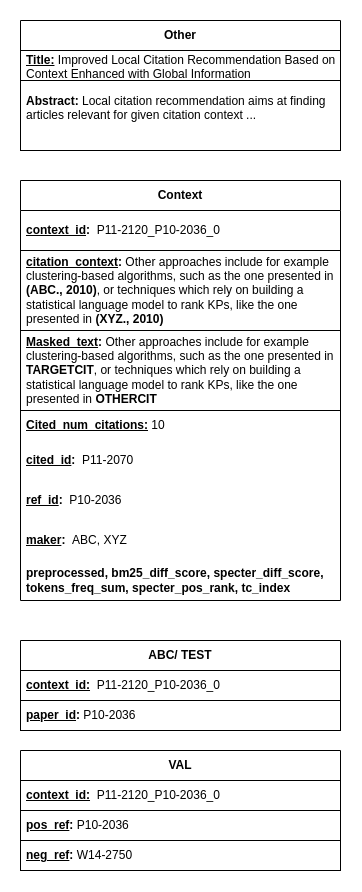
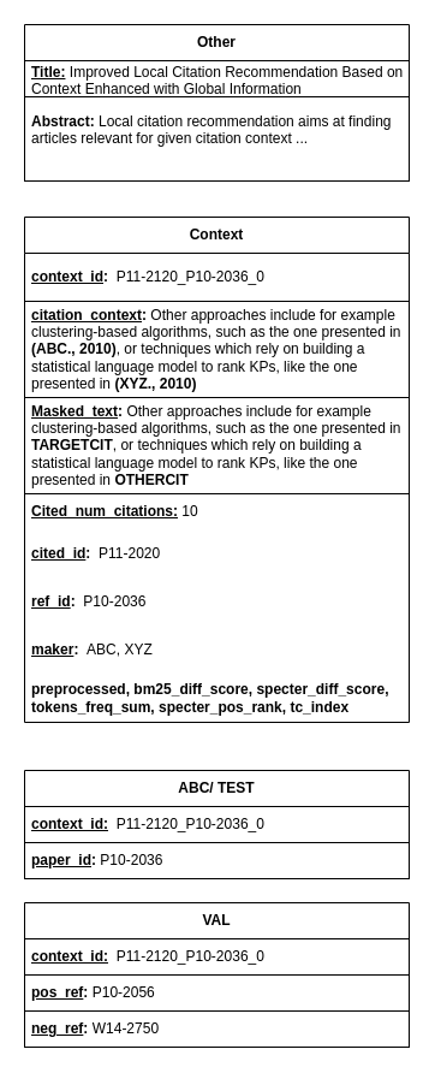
  <mxCell id="0" />
  <mxCell id="1" parent="0" />
  <mxCell id="2" value="&lt;b&gt;Other&lt;/b&gt;" style="swimlane;fontStyle=0;childLayout=stackLayout;horizontal=1;startSize=30;horizontalStack=0;resizeParent=1;resizeParentMax=0;resizeLast=0;collapsible=1;marginBottom=0;whiteSpace=wrap;html=1;" parent="1" vertex="1"><mxGeometry x="20" width="320" height="130" as="geometry" y="20" /></mxCell>
  <mxCell id="3" value="&lt;b&gt;&lt;u&gt;Title:&lt;/u&gt; &lt;/b&gt;Improved Local Citation Recommendation Based on Context Enhanced with Global Information&lt;br&gt;&amp;nbsp;" style="text;strokeColor=default;fillColor=none;align=left;verticalAlign=middle;spacingLeft=4;spacingRight=4;overflow=hidden;points=[[0,0.5],[1,0.5]];portConstraint=eastwest;rotatable=0;whiteSpace=wrap;html=1;rounded=0;" parent="2" vertex="1"><mxGeometry y="30" width="320" height="30" as="geometry" /></mxCell>
  <mxCell id="4" value="&lt;b&gt;Abstract:&amp;nbsp;&lt;/b&gt;Local citation recommendation aims at finding articles relevant for given citation context ...&lt;br&gt;&lt;b&gt;&amp;nbsp;&lt;/b&gt;" style="text;strokeColor=default;fillColor=none;align=left;verticalAlign=middle;spacingLeft=4;spacingRight=4;overflow=hidden;points=[[0,0.5],[1,0.5]];portConstraint=eastwest;rotatable=0;whiteSpace=wrap;html=1;rounded=0;" parent="2" vertex="1"><mxGeometry y="60" width="320" height="70" as="geometry" /></mxCell>
  <mxCell id="5" value="&lt;b&gt;Context&lt;/b&gt;" style="swimlane;fontStyle=0;childLayout=stackLayout;horizontal=1;startSize=30;horizontalStack=0;resizeParent=1;resizeParentMax=0;resizeLast=0;collapsible=1;marginBottom=0;whiteSpace=wrap;html=1;" parent="1" vertex="1"><mxGeometry x="20" y="180" width="320" height="420" as="geometry" /></mxCell>
  <mxCell id="6" value="&lt;b&gt;&lt;u&gt;context_id&lt;/u&gt;:&amp;nbsp;&lt;/b&gt;&amp;nbsp;P11-2120_P10-2036_0" style="text;strokeColor=none;fillColor=none;align=left;verticalAlign=middle;spacingLeft=4;spacingRight=4;overflow=hidden;points=[[0,0.5],[1,0.5]];portConstraint=eastwest;rotatable=0;whiteSpace=wrap;html=1;" vertex="1" parent="5"><mxGeometry y="30" width="320" height="40" as="geometry" /></mxCell>
  <mxCell id="7" value="&lt;b&gt;&lt;u&gt;citation_context&lt;/u&gt;:&amp;nbsp;&lt;/b&gt;Other approaches include for example clustering-based algorithms, such as the one presented in &lt;b&gt;(ABC., 2010)&lt;/b&gt;, or techniques which rely on building a statistical language model to rank KPs, like the one presented in&amp;nbsp;&lt;b&gt;(XYZ., 2010)&lt;/b&gt;" style="text;strokeColor=default;fillColor=none;align=left;verticalAlign=middle;spacingLeft=4;spacingRight=4;overflow=hidden;points=[[0,0.5],[1,0.5]];portConstraint=eastwest;rotatable=0;whiteSpace=wrap;html=1;" vertex="1" parent="5"><mxGeometry y="70" width="320" height="80" as="geometry" /></mxCell>
  <mxCell id="8" value="&lt;b&gt;&lt;u&gt;Masked_text&lt;/u&gt;:&amp;nbsp;&lt;/b&gt;Other approaches include for example clustering-based algorithms, such as the one presented in &lt;b&gt;TARGETCIT&lt;/b&gt;, or techniques which rely on building a statistical language model to rank KPs, like the one presented in &lt;b&gt;OTHERCIT&lt;/b&gt;" style="text;strokeColor=default;fillColor=none;align=left;verticalAlign=middle;spacingLeft=4;spacingRight=4;overflow=hidden;points=[[0,0.5],[1,0.5]];portConstraint=eastwest;rotatable=0;whiteSpace=wrap;html=1;" parent="5" vertex="1"><mxGeometry y="150" width="320" height="80" as="geometry" /></mxCell>
  <mxCell id="9" value="&lt;b&gt;&lt;u&gt;Cited_num_citations:&lt;/u&gt;&amp;nbsp;&lt;/b&gt;10&amp;nbsp;" style="text;strokeColor=none;fillColor=none;align=left;verticalAlign=middle;spacingLeft=4;spacingRight=4;overflow=hidden;points=[[0,0.5],[1,0.5]];portConstraint=eastwest;rotatable=0;whiteSpace=wrap;html=1;" parent="5" vertex="1"><mxGeometry y="230" width="320" height="30" as="geometry" /></mxCell>
- <mxCell id="10" value="&lt;b&gt;&lt;u&gt;cited_id&lt;/u&gt;: &lt;/b&gt;&amp;nbsp;P11-2070" style="text;strokeColor=none;fillColor=none;align=left;verticalAlign=middle;spacingLeft=4;spacingRight=4;overflow=hidden;points=[[0,0.5],[1,0.5]];portConstraint=eastwest;rotatable=0;whiteSpace=wrap;html=1;" vertex="1" parent="5"><mxGeometry y="260" width="320" height="40" as="geometry" /></mxCell>
+ <mxCell id="10" value="&lt;b&gt;&lt;u&gt;cited_id&lt;/u&gt;: &lt;/b&gt;&amp;nbsp;P11-2020" style="text;strokeColor=none;fillColor=none;align=left;verticalAlign=middle;spacingLeft=4;spacingRight=4;overflow=hidden;points=[[0,0.5],[1,0.5]];portConstraint=eastwest;rotatable=0;whiteSpace=wrap;html=1;" vertex="1" parent="5"><mxGeometry y="260" width="320" height="40" as="geometry" /></mxCell>
  <mxCell id="11" value="&lt;b&gt;&lt;u&gt;ref_id&lt;/u&gt;: &lt;/b&gt;&amp;nbsp;P10-2036" style="text;strokeColor=none;fillColor=none;align=left;verticalAlign=middle;spacingLeft=4;spacingRight=4;overflow=hidden;points=[[0,0.5],[1,0.5]];portConstraint=eastwest;rotatable=0;whiteSpace=wrap;html=1;" vertex="1" parent="5"><mxGeometry y="300" width="320" height="40" as="geometry" /></mxCell>
  <mxCell id="12" value="&lt;b&gt;&lt;u&gt;maker&lt;/u&gt;: &lt;/b&gt;&amp;nbsp;ABC, XYZ" style="text;strokeColor=none;fillColor=none;align=left;verticalAlign=middle;spacingLeft=4;spacingRight=4;overflow=hidden;points=[[0,0.5],[1,0.5]];portConstraint=eastwest;rotatable=0;whiteSpace=wrap;html=1;" vertex="1" parent="5"><mxGeometry y="340" width="320" height="40" as="geometry" /></mxCell>
  <mxCell id="13" value="&lt;b&gt;preprocessed, bm25_diff_score, specter_diff_score, tokens_freq_sum, specter_pos_rank, tc_index&amp;nbsp;&lt;/b&gt;&amp;nbsp;" style="text;strokeColor=none;fillColor=none;align=left;verticalAlign=middle;spacingLeft=4;spacingRight=4;overflow=hidden;points=[[0,0.5],[1,0.5]];portConstraint=eastwest;rotatable=0;whiteSpace=wrap;html=1;" vertex="1" parent="5"><mxGeometry y="380" width="320" height="40" as="geometry" /></mxCell>
  <mxCell id="14" value="&lt;b&gt;ABC/ TEST&lt;/b&gt;" style="swimlane;fontStyle=0;childLayout=stackLayout;horizontal=1;startSize=30;horizontalStack=0;resizeParent=1;resizeParentMax=0;resizeLast=0;collapsible=1;marginBottom=0;whiteSpace=wrap;html=1;" vertex="1" parent="1"><mxGeometry x="20" y="640" width="320" height="90" as="geometry" /></mxCell>
  <mxCell id="15" value="&lt;b&gt;&lt;u&gt;context_id:&lt;/u&gt;&amp;nbsp;&amp;nbsp;&lt;/b&gt;P11-2120_P10-2036_0" style="text;strokeColor=default;fillColor=none;align=left;verticalAlign=middle;spacingLeft=4;spacingRight=4;overflow=hidden;points=[[0,0.5],[1,0.5]];portConstraint=eastwest;rotatable=0;whiteSpace=wrap;html=1;rounded=0;" vertex="1" parent="14"><mxGeometry y="30" width="320" height="30" as="geometry" /></mxCell>
  <mxCell id="16" value="&lt;b&gt;&lt;u&gt;paper_id&lt;/u&gt;:&amp;nbsp;&lt;/b&gt;P10-2036&lt;b&gt;&lt;br&gt;&lt;/b&gt;" style="text;strokeColor=default;fillColor=none;align=left;verticalAlign=middle;spacingLeft=4;spacingRight=4;overflow=hidden;points=[[0,0.5],[1,0.5]];portConstraint=eastwest;rotatable=0;whiteSpace=wrap;html=1;rounded=0;" vertex="1" parent="14"><mxGeometry y="60" width="320" height="30" as="geometry" /></mxCell>
  <mxCell id="17" value="&lt;b&gt;VAL&lt;/b&gt;" style="swimlane;fontStyle=0;childLayout=stackLayout;horizontal=1;startSize=30;horizontalStack=0;resizeParent=1;resizeParentMax=0;resizeLast=0;collapsible=1;marginBottom=0;whiteSpace=wrap;html=1;" vertex="1" parent="1"><mxGeometry x="20" y="750" width="320" height="120" as="geometry" /></mxCell>
  <mxCell id="18" value="&lt;b&gt;&lt;u&gt;context_id:&lt;/u&gt;&amp;nbsp;&amp;nbsp;&lt;/b&gt;P11-2120_P10-2036_0" style="text;strokeColor=default;fillColor=none;align=left;verticalAlign=middle;spacingLeft=4;spacingRight=4;overflow=hidden;points=[[0,0.5],[1,0.5]];portConstraint=eastwest;rotatable=0;whiteSpace=wrap;html=1;rounded=0;" vertex="1" parent="17"><mxGeometry y="30" width="320" height="30" as="geometry" /></mxCell>
- <mxCell id="19" value="&lt;b&gt;&lt;u&gt;pos_ref&lt;/u&gt;:&amp;nbsp;&lt;/b&gt;P10-2036&lt;b&gt;&lt;br&gt;&lt;/b&gt;" style="text;strokeColor=default;fillColor=none;align=left;verticalAlign=middle;spacingLeft=4;spacingRight=4;overflow=hidden;points=[[0,0.5],[1,0.5]];portConstraint=eastwest;rotatable=0;whiteSpace=wrap;html=1;rounded=0;" vertex="1" parent="17"><mxGeometry y="60" width="320" height="30" as="geometry" /></mxCell>
+ <mxCell id="19" value="&lt;b&gt;&lt;u&gt;pos_ref&lt;/u&gt;:&amp;nbsp;&lt;/b&gt;P10-2056&lt;b&gt;&lt;br&gt;&lt;/b&gt;" style="text;strokeColor=default;fillColor=none;align=left;verticalAlign=middle;spacingLeft=4;spacingRight=4;overflow=hidden;points=[[0,0.5],[1,0.5]];portConstraint=eastwest;rotatable=0;whiteSpace=wrap;html=1;rounded=0;" vertex="1" parent="17"><mxGeometry y="60" width="320" height="30" as="geometry" /></mxCell>
  <mxCell id="20" value="&lt;b&gt;&lt;u&gt;neg_ref&lt;/u&gt;:&amp;nbsp;&lt;/b&gt;W14-2750&lt;b&gt;&lt;br&gt;&lt;/b&gt;" style="text;strokeColor=default;fillColor=none;align=left;verticalAlign=middle;spacingLeft=4;spacingRight=4;overflow=hidden;points=[[0,0.5],[1,0.5]];portConstraint=eastwest;rotatable=0;whiteSpace=wrap;html=1;rounded=0;" vertex="1" parent="17"><mxGeometry y="90" width="320" height="30" as="geometry" /></mxCell>
